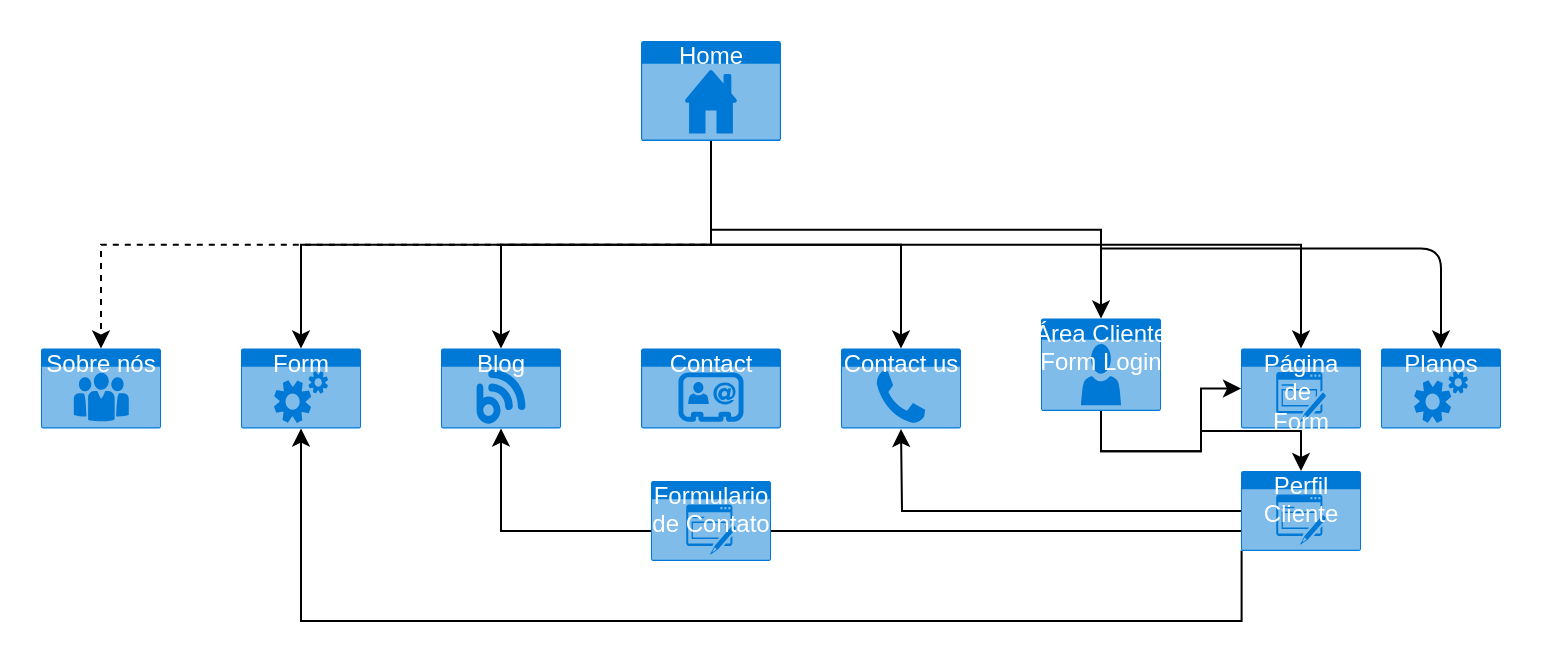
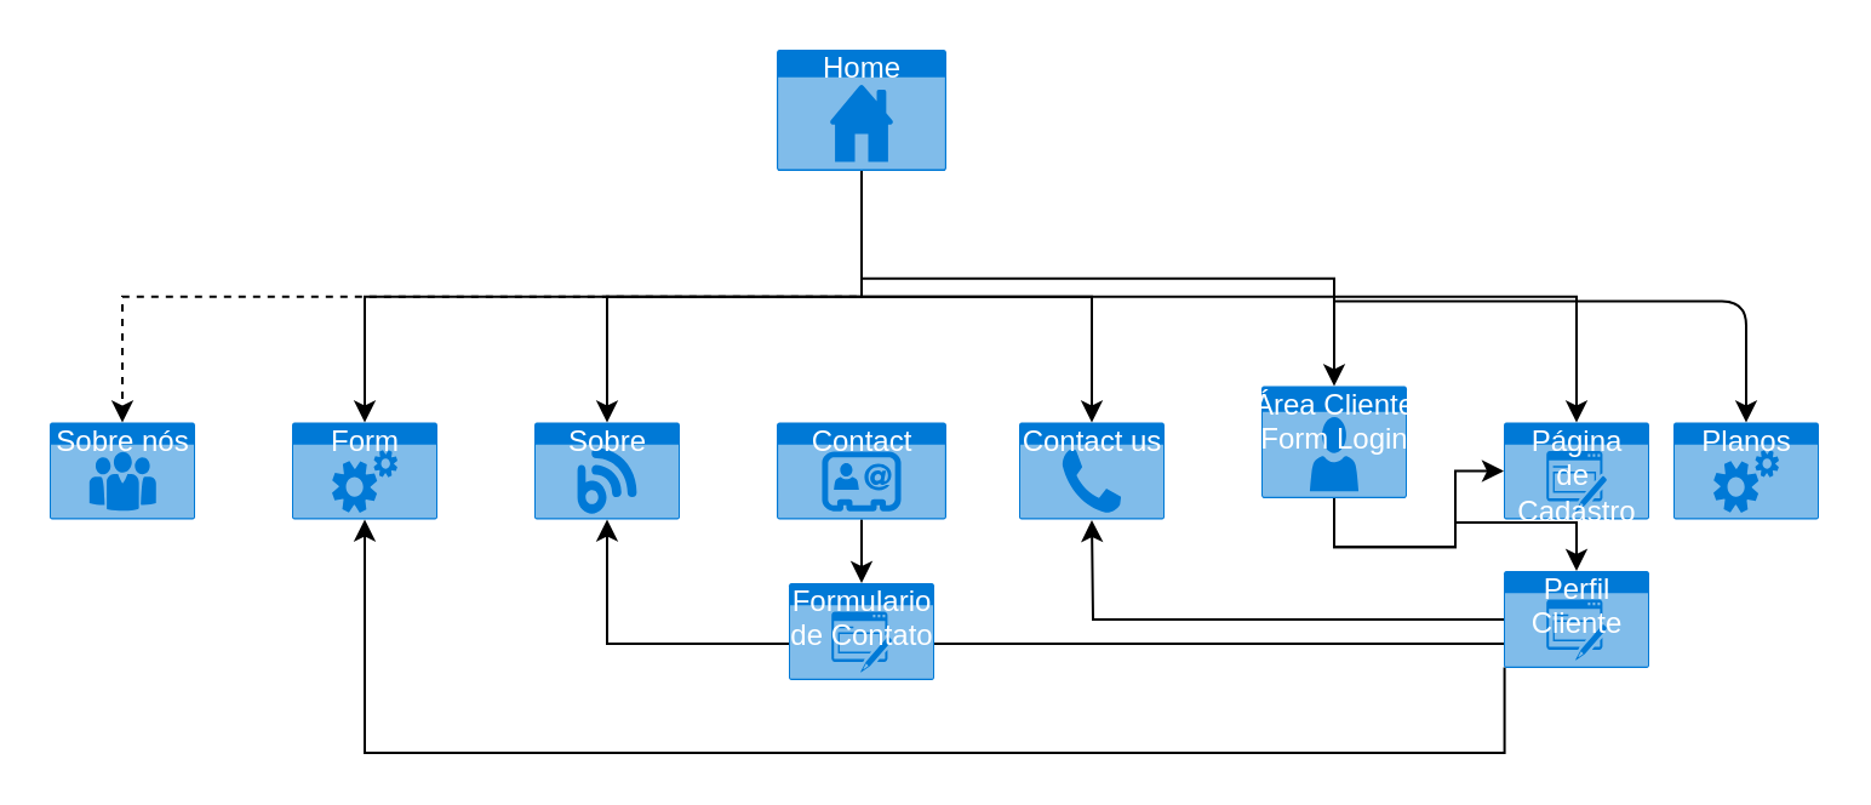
  <mxCell id="0" />
  <mxCell id="1" parent="0" />
  <mxCell id="2" value="Home" style="html=1;strokeColor=none;fillColor=#0079D6;labelPosition=center;verticalLabelPosition=middle;verticalAlign=top;align=center;fontSize=12;outlineConnect=0;spacingTop=-6;fontColor=#FFFFFF;shape=mxgraph.sitemap.home;" parent="1" vertex="1"><mxGeometry x="320" y="20" width="70" height="50" as="geometry" /></mxCell>
  <mxCell id="3" value="Sobre nós&lt;br&gt;" style="html=1;strokeColor=none;fillColor=#0079D6;labelPosition=center;verticalLabelPosition=middle;verticalAlign=top;align=center;fontSize=12;outlineConnect=0;spacingTop=-6;fontColor=#FFFFFF;shape=mxgraph.sitemap.about_us;" parent="1" vertex="1"><mxGeometry x="20" y="173.75" width="60" height="40" as="geometry" /></mxCell>
  <mxCell id="4" value="Form" style="html=1;strokeColor=none;fillColor=#0079D6;labelPosition=center;verticalLabelPosition=middle;verticalAlign=top;align=center;fontSize=12;outlineConnect=0;spacingTop=-6;fontColor=#FFFFFF;shape=mxgraph.sitemap.services;" parent="1" vertex="1"><mxGeometry x="120" y="173.75" width="60" height="40" as="geometry" /></mxCell>
- <mxCell id="5" value="Blog" style="html=1;strokeColor=none;fillColor=#0079D6;labelPosition=center;verticalLabelPosition=middle;verticalAlign=top;align=center;fontSize=12;outlineConnect=0;spacingTop=-6;fontColor=#FFFFFF;shape=mxgraph.sitemap.blog;" parent="1" vertex="1"><mxGeometry x="220" y="173.75" width="60" height="40" as="geometry" /></mxCell>
+ <mxCell id="5" value="Sobre" style="html=1;strokeColor=none;fillColor=#0079D6;labelPosition=center;verticalLabelPosition=middle;verticalAlign=top;align=center;fontSize=12;outlineConnect=0;spacingTop=-6;fontColor=#FFFFFF;shape=mxgraph.sitemap.blog;" parent="1" vertex="1"><mxGeometry x="220" y="173.75" width="60" height="40" as="geometry" /></mxCell>
+ <mxCell id="6" style="edgeStyle=orthogonalEdgeStyle;rounded=0;orthogonalLoop=1;jettySize=auto;html=1;exitX=0.5;exitY=1;exitDx=0;exitDy=0;exitPerimeter=0;entryX=0.5;entryY=0;entryDx=0;entryDy=0;entryPerimeter=0;" edge="1" parent="1" source="7" target="23"><mxGeometry relative="1" as="geometry" /></mxCell>
  <mxCell id="7" value="Contact" style="html=1;strokeColor=none;fillColor=#0079D6;labelPosition=center;verticalLabelPosition=middle;verticalAlign=top;align=center;fontSize=12;outlineConnect=0;spacingTop=-6;fontColor=#FFFFFF;shape=mxgraph.sitemap.contact;" parent="1" vertex="1"><mxGeometry x="320" y="173.75" width="70" height="40" as="geometry" /></mxCell>
  <mxCell id="8" value="Contact us" style="html=1;strokeColor=none;fillColor=#0079D6;labelPosition=center;verticalLabelPosition=middle;verticalAlign=top;align=center;fontSize=12;outlineConnect=0;spacingTop=-6;fontColor=#FFFFFF;shape=mxgraph.sitemap.contact_us;" parent="1" vertex="1"><mxGeometry x="420" y="173.75" width="60" height="40" as="geometry" /></mxCell>
  <mxCell id="9" value="Área Cliente&lt;br&gt;Form Login" style="html=1;strokeColor=none;fillColor=#0079D6;labelPosition=center;verticalLabelPosition=middle;verticalAlign=top;align=center;fontSize=12;outlineConnect=0;spacingTop=-6;fontColor=#FFFFFF;shape=mxgraph.sitemap.user;" parent="1" vertex="1"><mxGeometry x="520" y="158.75" width="60" height="46.25" as="geometry" /></mxCell>
  <mxCell id="10" style="edgeStyle=orthogonalEdgeStyle;rounded=0;orthogonalLoop=1;jettySize=auto;html=1;exitX=0;exitY=0.5;exitDx=0;exitDy=0;exitPerimeter=0;" edge="1" parent="1" source="13"><mxGeometry relative="1" as="geometry"><mxPoint x="450" y="214" as="targetPoint" /></mxGeometry></mxCell>
  <mxCell id="11" style="edgeStyle=orthogonalEdgeStyle;rounded=0;orthogonalLoop=1;jettySize=auto;html=1;exitX=0;exitY=0.75;exitDx=0;exitDy=0;exitPerimeter=0;" edge="1" parent="1" source="13" target="5"><mxGeometry relative="1" as="geometry"><mxPoint x="250" y="220" as="targetPoint" /></mxGeometry></mxCell>
  <mxCell id="12" style="edgeStyle=orthogonalEdgeStyle;rounded=0;orthogonalLoop=1;jettySize=auto;html=1;exitX=0.005;exitY=0.995;exitDx=0;exitDy=0;exitPerimeter=0;entryX=0.5;entryY=1;entryDx=0;entryDy=0;entryPerimeter=0;" edge="1" parent="1" source="13" target="4"><mxGeometry relative="1" as="geometry"><Array as="points"><mxPoint x="150" y="310" /></Array></mxGeometry></mxCell>
  <mxCell id="13" value="Perfil&lt;br&gt;Cliente" style="html=1;strokeColor=none;fillColor=#0079D6;labelPosition=center;verticalLabelPosition=middle;verticalAlign=top;align=center;fontSize=12;outlineConnect=0;spacingTop=-6;fontColor=#FFFFFF;shape=mxgraph.sitemap.form;" parent="1" vertex="1"><mxGeometry x="620" y="235" width="60" height="40" as="geometry" /></mxCell>
- <mxCell id="14" value="Página&lt;br&gt;de&amp;nbsp;&lt;br&gt;Form" style="html=1;strokeColor=none;fillColor=#0079D6;labelPosition=center;verticalLabelPosition=middle;verticalAlign=top;align=center;fontSize=12;outlineConnect=0;spacingTop=-6;fontColor=#FFFFFF;shape=mxgraph.sitemap.form;" parent="1" vertex="1"><mxGeometry x="620" y="173.75" width="60" height="40" as="geometry" /></mxCell>
+ <mxCell id="14" value="Página&lt;br&gt;de&amp;nbsp;&lt;br&gt;Cadastro" style="html=1;strokeColor=none;fillColor=#0079D6;labelPosition=center;verticalLabelPosition=middle;verticalAlign=top;align=center;fontSize=12;outlineConnect=0;spacingTop=-6;fontColor=#FFFFFF;shape=mxgraph.sitemap.form;" parent="1" vertex="1"><mxGeometry x="620" y="173.75" width="60" height="40" as="geometry" /></mxCell>
  <mxCell id="15" style="edgeStyle=orthogonalEdgeStyle;rounded=0;orthogonalLoop=1;jettySize=auto;html=1;exitX=0.5;exitY=1;exitDx=0;exitDy=0;exitPerimeter=0;dashed=1;" parent="1" source="2" target="3" edge="1"><mxGeometry relative="1" as="geometry" /></mxCell>
  <mxCell id="16" style="edgeStyle=orthogonalEdgeStyle;rounded=0;orthogonalLoop=1;jettySize=auto;html=1;exitX=0.5;exitY=1;exitDx=0;exitDy=0;exitPerimeter=0;" parent="1" source="2" target="4" edge="1"><mxGeometry relative="1" as="geometry" /></mxCell>
  <mxCell id="17" style="edgeStyle=orthogonalEdgeStyle;rounded=0;orthogonalLoop=1;jettySize=auto;html=1;exitX=0.5;exitY=1;exitDx=0;exitDy=0;exitPerimeter=0;" parent="1" source="2" target="5" edge="1"><mxGeometry relative="1" as="geometry" /></mxCell>
  <mxCell id="18" style="edgeStyle=orthogonalEdgeStyle;rounded=0;orthogonalLoop=1;jettySize=auto;html=1;exitX=0.5;exitY=1;exitDx=0;exitDy=0;exitPerimeter=0;" parent="1" source="2" target="14" edge="1"><mxGeometry relative="1" as="geometry" /></mxCell>
  <mxCell id="19" style="edgeStyle=orthogonalEdgeStyle;rounded=0;orthogonalLoop=1;jettySize=auto;html=1;exitX=0.5;exitY=1;exitDx=0;exitDy=0;exitPerimeter=0;" parent="1" source="2" target="8" edge="1"><mxGeometry relative="1" as="geometry" /></mxCell>
  <mxCell id="20" style="edgeStyle=orthogonalEdgeStyle;rounded=0;orthogonalLoop=1;jettySize=auto;html=1;exitX=0.5;exitY=1;exitDx=0;exitDy=0;exitPerimeter=0;" parent="1" source="2" target="9" edge="1"><mxGeometry relative="1" as="geometry" /></mxCell>
  <mxCell id="21" style="edgeStyle=orthogonalEdgeStyle;rounded=0;orthogonalLoop=1;jettySize=auto;html=1;exitX=0.5;exitY=1;exitDx=0;exitDy=0;exitPerimeter=0;" parent="1" source="9" target="13" edge="1"><mxGeometry relative="1" as="geometry" /></mxCell>
  <mxCell id="22" style="edgeStyle=orthogonalEdgeStyle;rounded=0;orthogonalLoop=1;jettySize=auto;html=1;exitX=0.5;exitY=1;exitDx=0;exitDy=0;exitPerimeter=0;" parent="1" source="9" target="14" edge="1"><mxGeometry relative="1" as="geometry" /></mxCell>
  <mxCell id="23" value="Formulario&lt;br&gt;de Contato" style="html=1;strokeColor=none;fillColor=#0079D6;labelPosition=center;verticalLabelPosition=middle;verticalAlign=top;align=center;fontSize=12;outlineConnect=0;spacingTop=-6;fontColor=#FFFFFF;shape=mxgraph.sitemap.form;" vertex="1" parent="1"><mxGeometry x="325" y="240" width="60" height="40" as="geometry" /></mxCell>
  <mxCell id="24" value="Planos" style="html=1;strokeColor=none;fillColor=#0079D6;labelPosition=center;verticalLabelPosition=middle;verticalAlign=top;align=center;fontSize=12;outlineConnect=0;spacingTop=-6;fontColor=#FFFFFF;shape=mxgraph.sitemap.services;" vertex="1" parent="1"><mxGeometry x="690" y="173.75" width="60" height="40" as="geometry" /></mxCell>
  <mxCell id="25" value="" style="endArrow=classic;html=1;" edge="1" parent="1"><mxGeometry width="50" height="50" relative="1" as="geometry"><mxPoint x="550" y="123.75" as="sourcePoint" /><mxPoint x="720" y="173.75" as="targetPoint" /><Array as="points"><mxPoint x="720" y="123.75" /></Array></mxGeometry></mxCell>
